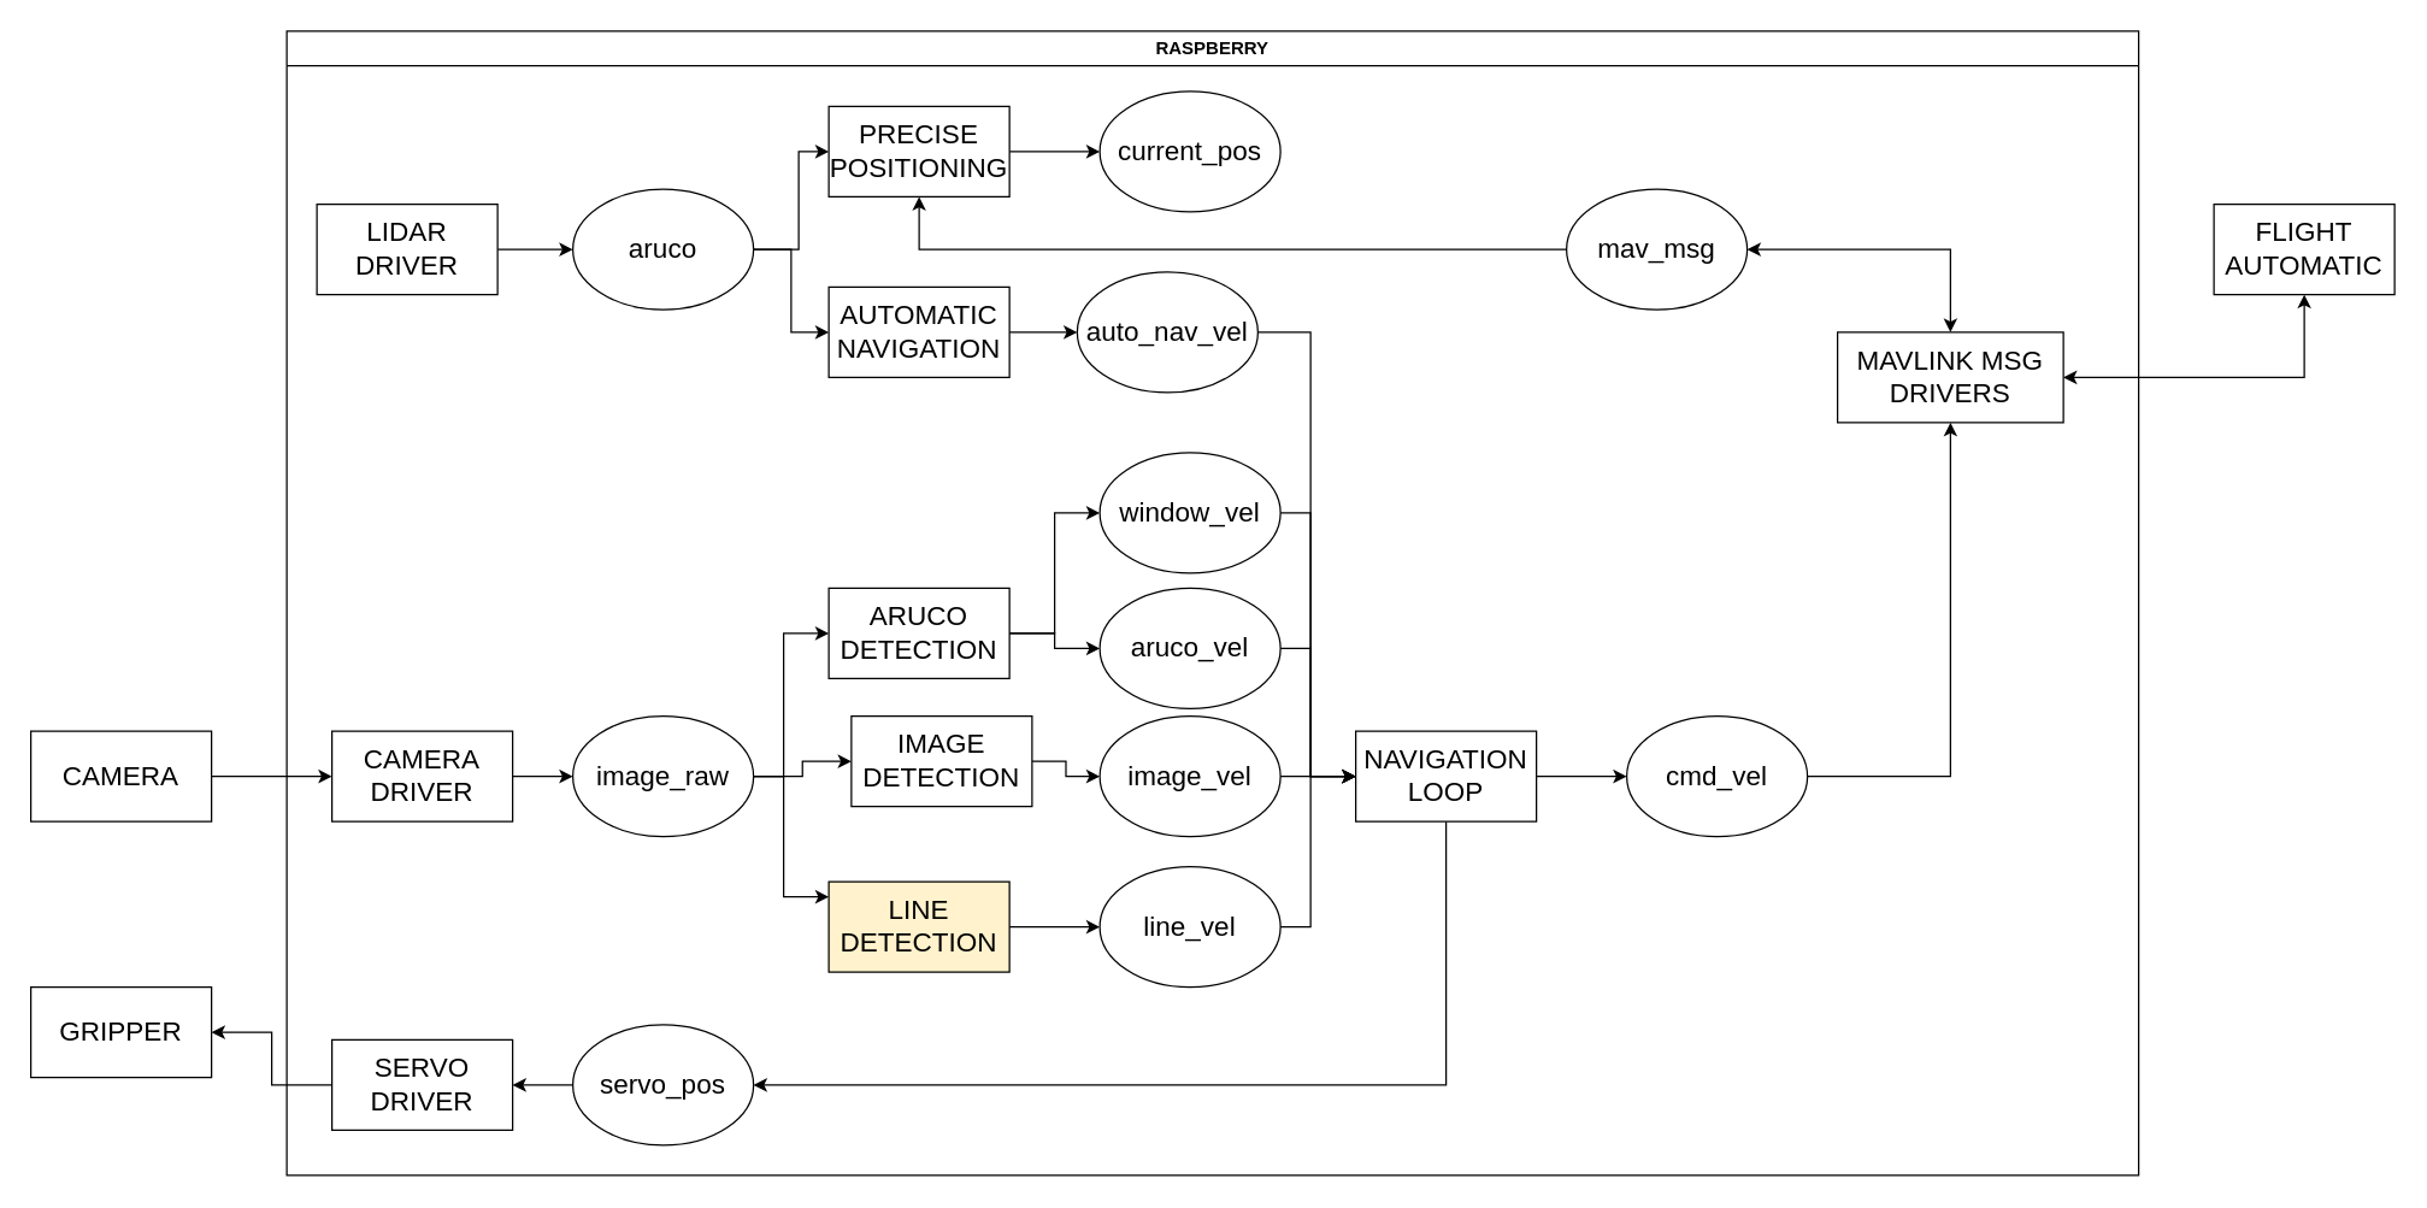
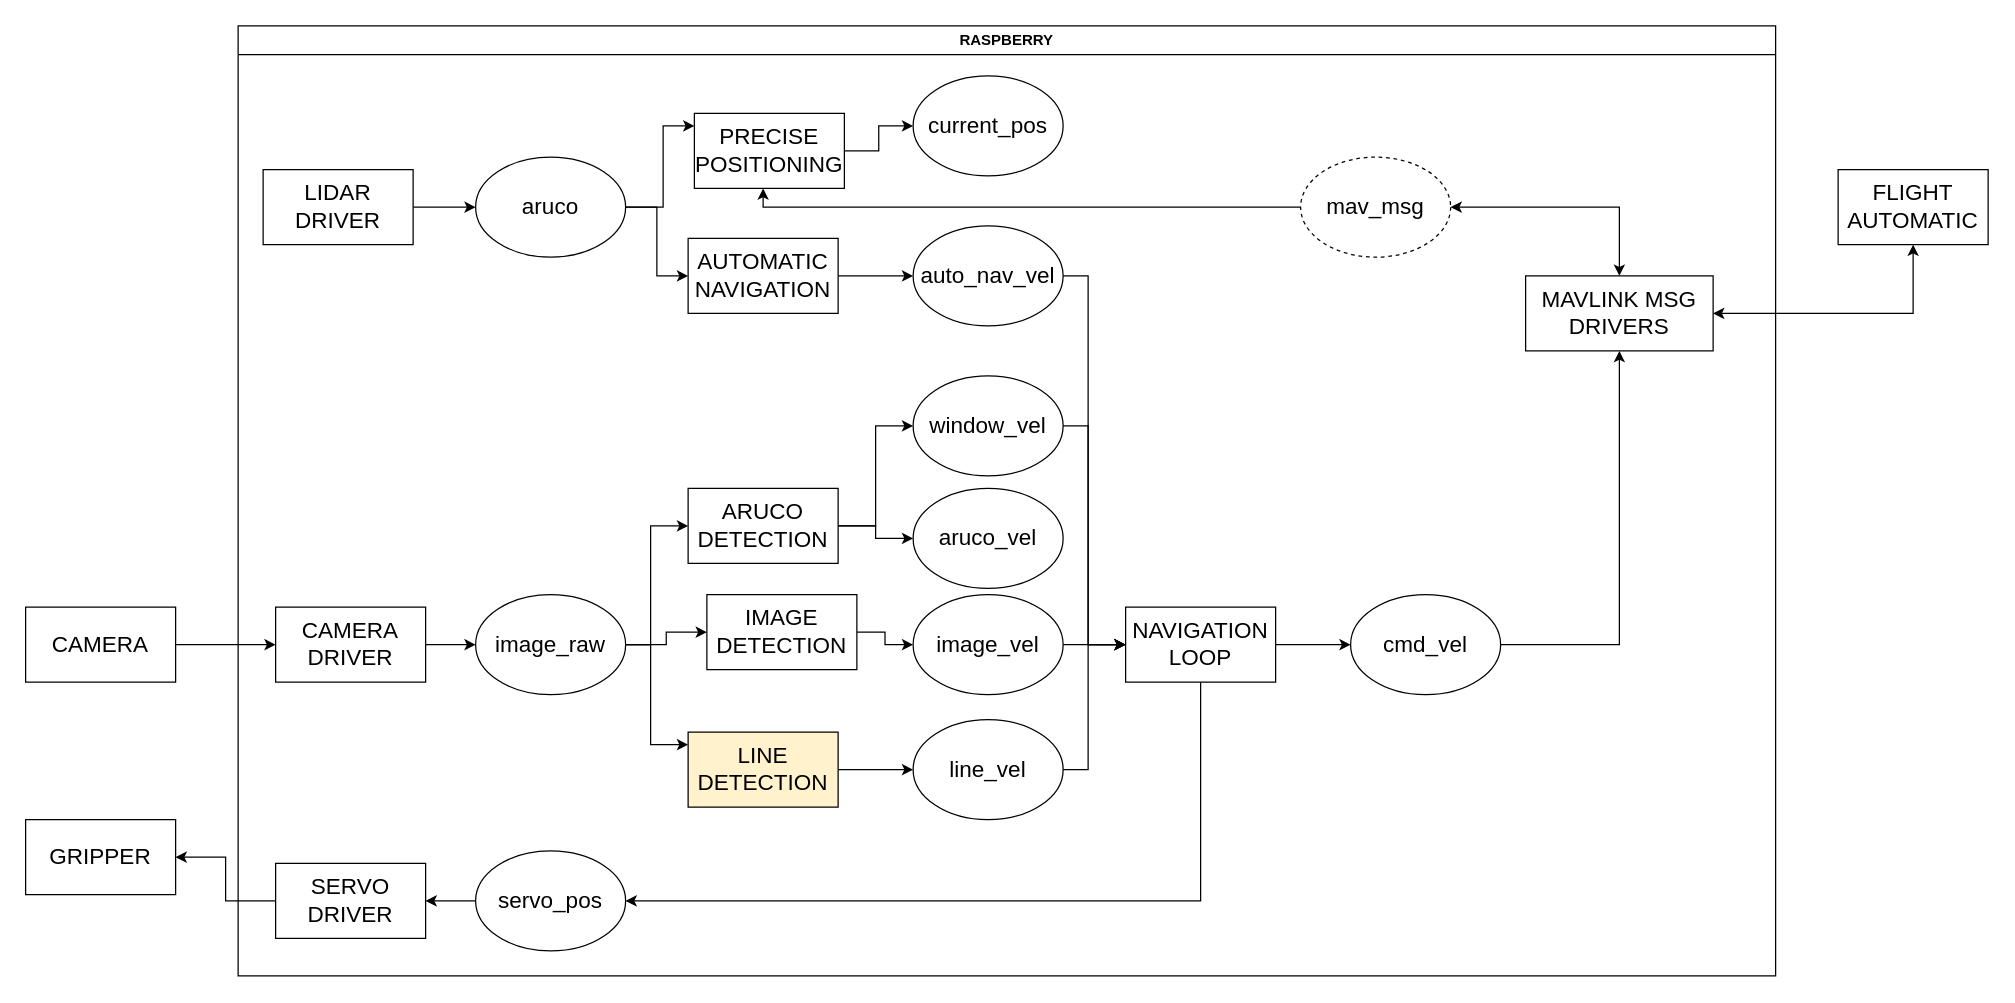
  <mxCell id="0" />
  <mxCell id="1" parent="0" />
  <mxCell id="2" value="RASPBERRY" style="swimlane;whiteSpace=wrap;html=1;movable=1;resizable=1;rotatable=1;deletable=1;editable=1;locked=0;connectable=1;" parent="1" vertex="1"><mxGeometry x="190" y="20" width="1230" height="760" as="geometry" /></mxCell>
  <mxCell id="3" style="edgeStyle=orthogonalEdgeStyle;rounded=0;orthogonalLoop=1;jettySize=auto;html=1;" parent="2" source="4" target="7" edge="1"><mxGeometry relative="1" as="geometry" /></mxCell>
  <mxCell id="4" value="LIDAR DRIVER" style="rounded=0;whiteSpace=wrap;html=1;fontSize=18;" parent="2" vertex="1"><mxGeometry x="20" y="115" width="120" height="60" as="geometry" /></mxCell>
  <mxCell id="5" style="edgeStyle=orthogonalEdgeStyle;rounded=0;orthogonalLoop=1;jettySize=auto;html=1;" parent="2" source="7" target="11" edge="1"><mxGeometry relative="1" as="geometry"><Array as="points"><mxPoint x="340" y="145" /><mxPoint x="340" y="80" /></Array></mxGeometry></mxCell>
  <mxCell id="6" style="edgeStyle=orthogonalEdgeStyle;rounded=0;orthogonalLoop=1;jettySize=auto;html=1;" edge="1" parent="2" source="7" target="9"><mxGeometry relative="1" as="geometry" /></mxCell>
  <mxCell id="7" value="&lt;font&gt;aruco&lt;/font&gt;" style="ellipse;whiteSpace=wrap;html=1;fontSize=18;" parent="2" vertex="1"><mxGeometry x="190" y="105" width="120" height="80" as="geometry" /></mxCell>
  <mxCell id="8" style="edgeStyle=orthogonalEdgeStyle;rounded=0;orthogonalLoop=1;jettySize=auto;html=1;" parent="2" source="9" target="42" edge="1"><mxGeometry relative="1" as="geometry" /></mxCell>
  <mxCell id="9" value="AUTOMATIC NAVIGATION" style="rounded=0;whiteSpace=wrap;html=1;fontSize=18;" parent="2" vertex="1"><mxGeometry x="360" y="170" width="120" height="60" as="geometry" /></mxCell>
  <mxCell id="10" style="edgeStyle=orthogonalEdgeStyle;rounded=0;orthogonalLoop=1;jettySize=auto;html=1;" parent="2" source="11" target="45" edge="1"><mxGeometry relative="1" as="geometry" /></mxCell>
- <mxCell id="11" value="PRECISE POSITIONING" style="rounded=0;whiteSpace=wrap;html=1;fontSize=18;" parent="2" vertex="1"><mxGeometry x="360" y="50" width="120" height="60" as="geometry" /></mxCell>
+ <mxCell id="11" value="PRECISE POSITIONING" style="rounded=0;whiteSpace=wrap;html=1;fontSize=18;" parent="2" vertex="1"><mxGeometry x="365" y="70" width="120" height="60" as="geometry" /></mxCell>
  <mxCell id="12" value="MAVLINK MSG DRIVERS" style="rounded=0;whiteSpace=wrap;html=1;fontSize=18;" parent="2" vertex="1"><mxGeometry x="1030" y="200" width="150" height="60" as="geometry" /></mxCell>
  <mxCell id="13" style="edgeStyle=orthogonalEdgeStyle;rounded=0;orthogonalLoop=1;jettySize=auto;html=1;startArrow=classic;startFill=1;" parent="2" source="15" target="12" edge="1"><mxGeometry relative="1" as="geometry" /></mxCell>
  <mxCell id="14" style="edgeStyle=orthogonalEdgeStyle;rounded=0;orthogonalLoop=1;jettySize=auto;html=1;" parent="2" source="15" target="11" edge="1"><mxGeometry relative="1" as="geometry"><Array as="points"><mxPoint x="420" y="145" /></Array></mxGeometry></mxCell>
- <mxCell id="15" value="&lt;font&gt;mav_msg&lt;/font&gt;" style="ellipse;whiteSpace=wrap;html=1;fontSize=18;" parent="2" vertex="1"><mxGeometry x="850" y="105" width="120" height="80" as="geometry" /></mxCell>
+ <mxCell id="15" value="&lt;font&gt;mav_msg&lt;/font&gt;" style="ellipse;whiteSpace=wrap;html=1;fontSize=18;dashed=1;" parent="2" vertex="1"><mxGeometry x="850" y="105" width="120" height="80" as="geometry" /></mxCell>
  <mxCell id="16" style="edgeStyle=orthogonalEdgeStyle;rounded=0;orthogonalLoop=1;jettySize=auto;html=1;" parent="2" source="18" target="33" edge="1"><mxGeometry relative="1" as="geometry"><Array as="points"><mxPoint x="510" y="400" /><mxPoint x="510" y="410" /></Array></mxGeometry></mxCell>
  <mxCell id="17" style="edgeStyle=orthogonalEdgeStyle;rounded=0;orthogonalLoop=1;jettySize=auto;html=1;" edge="1" parent="2" source="18" target="47"><mxGeometry relative="1" as="geometry"><Array as="points"><mxPoint x="510" y="400" /><mxPoint x="510" y="320" /></Array></mxGeometry></mxCell>
  <mxCell id="18" value="ARUCO DETECTION" style="rounded=0;whiteSpace=wrap;html=1;fontSize=18;" parent="2" vertex="1"><mxGeometry x="360" y="370" width="120" height="60" as="geometry" /></mxCell>
  <mxCell id="19" style="edgeStyle=orthogonalEdgeStyle;rounded=0;orthogonalLoop=1;jettySize=auto;html=1;" parent="2" source="20" target="35" edge="1"><mxGeometry relative="1" as="geometry" /></mxCell>
  <mxCell id="20" value="IMAGE DETECTION" style="rounded=0;whiteSpace=wrap;html=1;fontSize=18;" parent="2" vertex="1"><mxGeometry x="375" y="455" width="120" height="60" as="geometry" /></mxCell>
  <mxCell id="21" style="edgeStyle=orthogonalEdgeStyle;rounded=0;orthogonalLoop=1;jettySize=auto;html=1;" parent="2" source="22" target="37" edge="1"><mxGeometry relative="1" as="geometry" /></mxCell>
  <mxCell id="22" value="LINE DETECTION" style="rounded=0;whiteSpace=wrap;html=1;fontSize=18;fillColor=#fff2cc;" parent="2" vertex="1"><mxGeometry x="360" y="565" width="120" height="60" as="geometry" /></mxCell>
  <mxCell id="23" value="SERVO DRIVER" style="rounded=0;whiteSpace=wrap;html=1;fontSize=18;" parent="2" vertex="1"><mxGeometry x="30" y="670" width="120" height="60" as="geometry" /></mxCell>
  <mxCell id="24" style="edgeStyle=orthogonalEdgeStyle;rounded=0;orthogonalLoop=1;jettySize=auto;html=1;" parent="2" source="25" target="23" edge="1"><mxGeometry relative="1" as="geometry" /></mxCell>
  <mxCell id="25" value="&lt;font&gt;servo_pos&lt;/font&gt;" style="ellipse;whiteSpace=wrap;html=1;fontSize=18;" parent="2" vertex="1"><mxGeometry x="190" y="660" width="120" height="80" as="geometry" /></mxCell>
  <mxCell id="26" style="edgeStyle=orthogonalEdgeStyle;rounded=0;orthogonalLoop=1;jettySize=auto;html=1;" parent="2" source="27" target="31" edge="1"><mxGeometry relative="1" as="geometry" /></mxCell>
  <mxCell id="27" value="CAMERA DRIVER" style="rounded=0;whiteSpace=wrap;html=1;fontSize=18;" parent="2" vertex="1"><mxGeometry x="30" y="465" width="120" height="60" as="geometry" /></mxCell>
  <mxCell id="28" style="edgeStyle=orthogonalEdgeStyle;rounded=0;orthogonalLoop=1;jettySize=auto;html=1;" parent="2" source="31" target="18" edge="1"><mxGeometry relative="1" as="geometry"><Array as="points"><mxPoint x="330" y="495" /><mxPoint x="330" y="400" /></Array></mxGeometry></mxCell>
  <mxCell id="29" style="edgeStyle=orthogonalEdgeStyle;rounded=0;orthogonalLoop=1;jettySize=auto;html=1;" parent="2" source="31" target="20" edge="1"><mxGeometry relative="1" as="geometry" /></mxCell>
  <mxCell id="30" style="edgeStyle=orthogonalEdgeStyle;rounded=0;orthogonalLoop=1;jettySize=auto;html=1;" parent="2" source="31" target="22" edge="1"><mxGeometry relative="1" as="geometry"><Array as="points"><mxPoint x="330" y="495" /><mxPoint x="330" y="575" /></Array></mxGeometry></mxCell>
  <mxCell id="31" value="&lt;font&gt;image_raw&lt;/font&gt;" style="ellipse;whiteSpace=wrap;html=1;fontSize=18;" parent="2" vertex="1"><mxGeometry x="190" y="455" width="120" height="80" as="geometry" /></mxCell>
- <mxCell id="32" style="edgeStyle=orthogonalEdgeStyle;rounded=0;orthogonalLoop=1;jettySize=auto;html=1;" edge="1" parent="2" source="33" target="40"><mxGeometry relative="1" as="geometry"><Array as="points"><mxPoint x="680" y="410" /><mxPoint x="680" y="495" /></Array></mxGeometry></mxCell>
  <mxCell id="33" value="&lt;font&gt;aruco_vel&lt;/font&gt;" style="ellipse;whiteSpace=wrap;html=1;fontSize=18;" parent="2" vertex="1"><mxGeometry x="540" y="370" width="120" height="80" as="geometry" /></mxCell>
  <mxCell id="34" style="edgeStyle=orthogonalEdgeStyle;rounded=0;orthogonalLoop=1;jettySize=auto;html=1;" parent="2" source="35" target="40" edge="1"><mxGeometry relative="1" as="geometry" /></mxCell>
  <mxCell id="35" value="&lt;font&gt;image_vel&lt;/font&gt;" style="ellipse;whiteSpace=wrap;html=1;fontSize=18;" parent="2" vertex="1"><mxGeometry x="540" y="455" width="120" height="80" as="geometry" /></mxCell>
  <mxCell id="36" style="edgeStyle=orthogonalEdgeStyle;rounded=0;orthogonalLoop=1;jettySize=auto;html=1;" parent="2" source="37" target="40" edge="1"><mxGeometry relative="1" as="geometry"><Array as="points"><mxPoint x="680" y="595" /><mxPoint x="680" y="495" /></Array></mxGeometry></mxCell>
  <mxCell id="37" value="&lt;font&gt;line_vel&lt;/font&gt;" style="ellipse;whiteSpace=wrap;html=1;fontSize=18;" parent="2" vertex="1"><mxGeometry x="540" y="555" width="120" height="80" as="geometry" /></mxCell>
  <mxCell id="38" style="edgeStyle=orthogonalEdgeStyle;rounded=0;orthogonalLoop=1;jettySize=auto;html=1;" parent="2" source="40" target="44" edge="1"><mxGeometry relative="1" as="geometry" /></mxCell>
  <mxCell id="39" style="edgeStyle=orthogonalEdgeStyle;rounded=0;orthogonalLoop=1;jettySize=auto;html=1;" edge="1" parent="2" source="40" target="25"><mxGeometry relative="1" as="geometry"><Array as="points"><mxPoint x="770" y="700" /></Array></mxGeometry></mxCell>
  <mxCell id="40" value="NAVIGATION LOOP" style="rounded=0;whiteSpace=wrap;html=1;fontSize=18;" parent="2" vertex="1"><mxGeometry x="710" y="465" width="120" height="60" as="geometry" /></mxCell>
  <mxCell id="41" style="edgeStyle=orthogonalEdgeStyle;rounded=0;orthogonalLoop=1;jettySize=auto;html=1;" edge="1" parent="2" source="42" target="40"><mxGeometry relative="1" as="geometry"><Array as="points"><mxPoint x="680" y="200" /><mxPoint x="680" y="495" /></Array></mxGeometry></mxCell>
- <mxCell id="42" value="auto_nav_vel" style="ellipse;whiteSpace=wrap;html=1;fontSize=18;" parent="2" vertex="1"><mxGeometry x="525" y="160" width="120" height="80" as="geometry" /></mxCell>
+ <mxCell id="42" value="auto_nav_vel" style="ellipse;whiteSpace=wrap;html=1;fontSize=18;" parent="2" vertex="1"><mxGeometry x="540" y="160" width="120" height="80" as="geometry" /></mxCell>
  <mxCell id="43" style="edgeStyle=orthogonalEdgeStyle;rounded=0;orthogonalLoop=1;jettySize=auto;html=1;" parent="2" source="44" target="12" edge="1"><mxGeometry relative="1" as="geometry" /></mxCell>
  <mxCell id="44" value="cmd_vel" style="ellipse;whiteSpace=wrap;html=1;fontSize=18;" parent="2" vertex="1"><mxGeometry x="890" y="455" width="120" height="80" as="geometry" /></mxCell>
  <mxCell id="45" value="&lt;font&gt;current_pos&lt;/font&gt;" style="ellipse;whiteSpace=wrap;html=1;fontSize=18;" parent="2" vertex="1"><mxGeometry x="540" y="40" width="120" height="80" as="geometry" /></mxCell>
  <mxCell id="46" style="edgeStyle=orthogonalEdgeStyle;rounded=0;orthogonalLoop=1;jettySize=auto;html=1;" edge="1" parent="2" source="47" target="40"><mxGeometry relative="1" as="geometry"><Array as="points"><mxPoint x="680" y="320" /><mxPoint x="680" y="495" /></Array></mxGeometry></mxCell>
  <mxCell id="47" value="&lt;font&gt;window_vel&lt;/font&gt;" style="ellipse;whiteSpace=wrap;html=1;fontSize=18;" vertex="1" parent="2"><mxGeometry x="540" y="280" width="120" height="80" as="geometry" /></mxCell>
  <mxCell id="48" value="FLIGHT AUTOMATIC" style="rounded=0;whiteSpace=wrap;html=1;fontSize=18;" parent="1" vertex="1"><mxGeometry x="1470" y="135" width="120" height="60" as="geometry" /></mxCell>
  <mxCell id="49" style="edgeStyle=orthogonalEdgeStyle;rounded=0;orthogonalLoop=1;jettySize=auto;html=1;startArrow=classic;startFill=1;" parent="1" source="12" target="48" edge="1"><mxGeometry relative="1" as="geometry" /></mxCell>
  <mxCell id="50" value="CAMERA" style="rounded=0;whiteSpace=wrap;html=1;fontSize=18;" parent="1" vertex="1"><mxGeometry x="20" y="485" width="120" height="60" as="geometry" /></mxCell>
  <mxCell id="51" style="edgeStyle=orthogonalEdgeStyle;rounded=0;orthogonalLoop=1;jettySize=auto;html=1;" parent="1" source="50" target="27" edge="1"><mxGeometry relative="1" as="geometry" /></mxCell>
  <mxCell id="52" value="GRIPPER" style="rounded=0;whiteSpace=wrap;html=1;fontSize=18;" parent="1" vertex="1"><mxGeometry x="20" y="655" width="120" height="60" as="geometry" /></mxCell>
  <mxCell id="53" style="edgeStyle=orthogonalEdgeStyle;rounded=0;orthogonalLoop=1;jettySize=auto;html=1;" parent="1" source="23" target="52" edge="1"><mxGeometry relative="1" as="geometry" /></mxCell>
